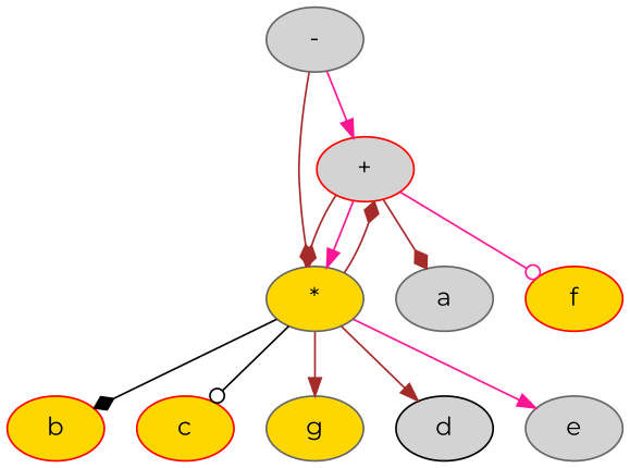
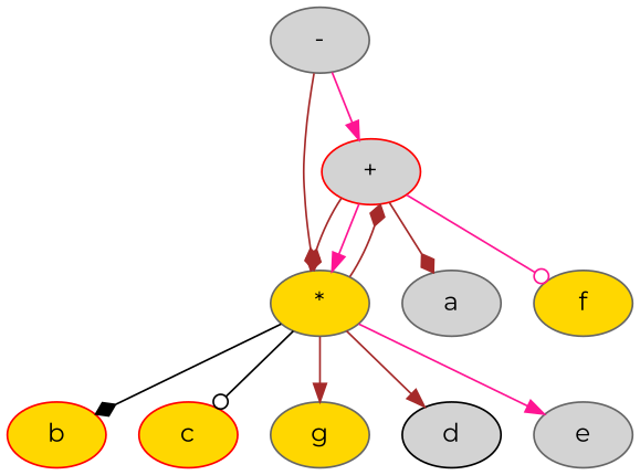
  digraph {
    fontname=Montserrat
    node [color=gray40 fillcolor=lightgrey fontname=Montserrat style=filled]
    edge [arrowhead=normal color=brown fontname=Montserrat]
    "-"
    "+" [color=red]
    "*" [fillcolor=gold]
    a
-   f [color=red fillcolor=gold]
+   f [fillcolor=gold]
    b [color=red fillcolor=gold]
    c [color=red fillcolor=gold]
    g [fillcolor=gold]
    d [color=black]
    e
    "-" -> "+" [color=deeppink]
    "-" -> "*" [arrowhead=diamond]
    "+" -> "*" [arrowhead=diamond]
    "+" -> "*" [color=deeppink]
    "+" -> a [arrowhead=diamond]
    "+" -> f [arrowhead=odot color=deeppink]
    "*" -> "+" [arrowhead=diamond]
    "*" -> b [arrowhead=diamond color=black]
    "*" -> c [arrowhead=odot color=black]
    "*" -> g
    "*" -> d
    "*" -> e [color=deeppink]
  }
